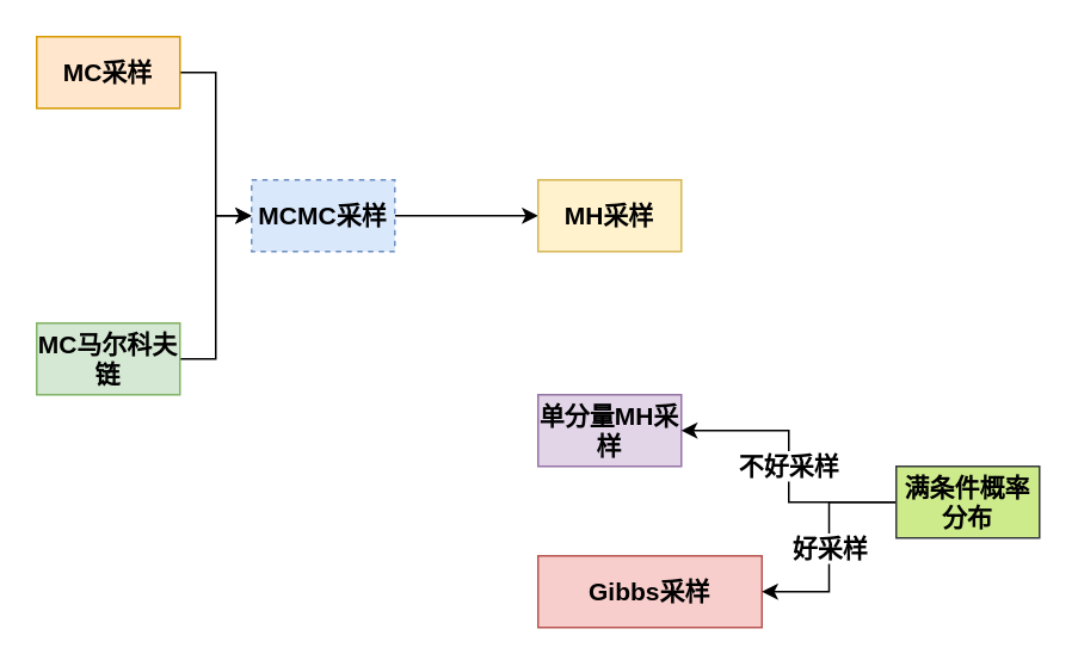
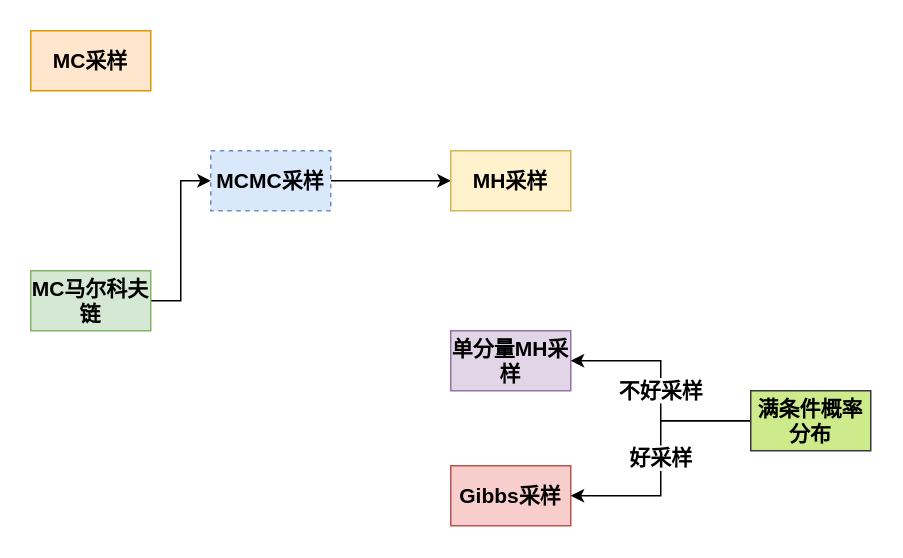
  <mxCell id="0" />
  <mxCell id="1" parent="0" />
- <mxCell id="2" style="edgeStyle=orthogonalEdgeStyle;rounded=0;orthogonalLoop=1;jettySize=auto;html=1;exitX=1;exitY=0.5;exitDx=0;exitDy=0;entryX=0;entryY=0.5;entryDx=0;entryDy=0;fontSize=14;" parent="1" source="3" target="7" edge="1"><mxGeometry relative="1" as="geometry" /></mxCell>
  <mxCell id="3" value="MC采样" style="rounded=0;whiteSpace=wrap;html=1;fillColor=#ffe6cc;strokeColor=#d79b00;fontSize=14;fontStyle=1" parent="1" vertex="1"><mxGeometry x="20" y="20" width="80" height="40" as="geometry" /></mxCell>
  <mxCell id="4" style="edgeStyle=orthogonalEdgeStyle;rounded=0;orthogonalLoop=1;jettySize=auto;html=1;exitX=1;exitY=0.5;exitDx=0;exitDy=0;entryX=0;entryY=0.5;entryDx=0;entryDy=0;fontSize=14;" parent="1" source="5" target="7" edge="1"><mxGeometry relative="1" as="geometry" /></mxCell>
  <mxCell id="5" value="MC马尔科夫链" style="rounded=0;whiteSpace=wrap;html=1;fillColor=#d5e8d4;strokeColor=#82b366;fontSize=14;fontStyle=1" parent="1" vertex="1"><mxGeometry x="20" y="180" width="80" height="40" as="geometry" /></mxCell>
  <mxCell id="6" style="edgeStyle=orthogonalEdgeStyle;rounded=0;orthogonalLoop=1;jettySize=auto;html=1;exitX=1;exitY=0.5;exitDx=0;exitDy=0;entryX=0;entryY=0.5;entryDx=0;entryDy=0;fontSize=14;" parent="1" source="7" target="8" edge="1"><mxGeometry relative="1" as="geometry" /></mxCell>
  <mxCell id="7" value="MCMC采样" style="rounded=0;whiteSpace=wrap;html=1;fillColor=#dae8fc;strokeColor=#6c8ebf;fontSize=14;fontStyle=1;dashed=1;" parent="1" vertex="1"><mxGeometry x="140" y="100" width="80" height="40" as="geometry" /></mxCell>
  <mxCell id="8" value="MH采样" style="rounded=0;whiteSpace=wrap;html=1;fillColor=#fff2cc;strokeColor=#d6b656;fontSize=14;fontStyle=1" parent="1" vertex="1"><mxGeometry x="300" y="100" width="80" height="40" as="geometry" /></mxCell>
  <mxCell id="9" value="单分量MH采样" style="rounded=0;whiteSpace=wrap;html=1;fillColor=#e1d5e7;strokeColor=#9673a6;fontSize=14;fontStyle=1" parent="1" vertex="1"><mxGeometry x="300" y="220" width="80" height="40" as="geometry" /></mxCell>
- <mxCell id="10" value="Gibbs采样" style="rounded=0;whiteSpace=wrap;html=1;fillColor=#f8cecc;strokeColor=#b85450;fontSize=14;fontStyle=1" parent="1" vertex="1"><mxGeometry x="300" y="310" width="125" height="40" as="geometry" /></mxCell>
+ <mxCell id="10" value="Gibbs采样" style="rounded=0;whiteSpace=wrap;html=1;fillColor=#f8cecc;strokeColor=#b85450;fontSize=14;fontStyle=1" parent="1" vertex="1"><mxGeometry x="300" y="310" width="80" height="40" as="geometry" /></mxCell>
  <mxCell id="11" value="不好采样" style="edgeStyle=orthogonalEdgeStyle;rounded=0;orthogonalLoop=1;jettySize=auto;html=1;exitX=0;exitY=0.5;exitDx=0;exitDy=0;entryX=1;entryY=0.5;entryDx=0;entryDy=0;fontSize=14;fontStyle=1" parent="1" source="13" target="9" edge="1"><mxGeometry relative="1" as="geometry" /></mxCell>
  <mxCell id="12" value="好采样" style="edgeStyle=orthogonalEdgeStyle;rounded=0;orthogonalLoop=1;jettySize=auto;html=1;exitX=0;exitY=0.5;exitDx=0;exitDy=0;entryX=1;entryY=0.5;entryDx=0;entryDy=0;fontSize=14;fontStyle=1" parent="1" source="13" target="10" edge="1"><mxGeometry relative="1" as="geometry" /></mxCell>
  <mxCell id="13" value="满条件概率分布" style="rounded=0;whiteSpace=wrap;html=1;fillColor=#cdeb8b;strokeColor=#36393d;fontSize=14;fontStyle=1;" parent="1" vertex="1"><mxGeometry x="500" y="260" width="80" height="40" as="geometry" /></mxCell>
